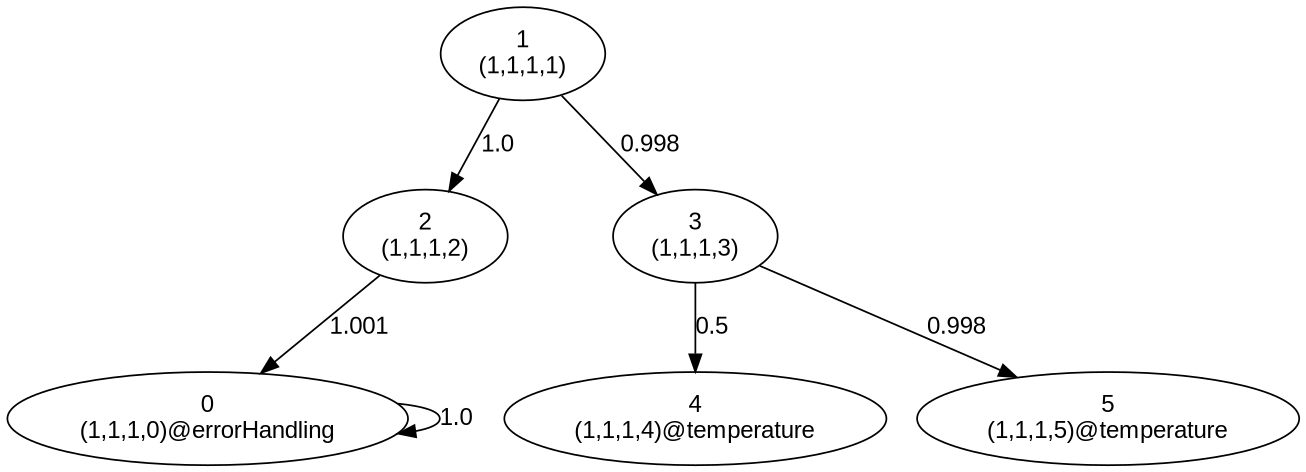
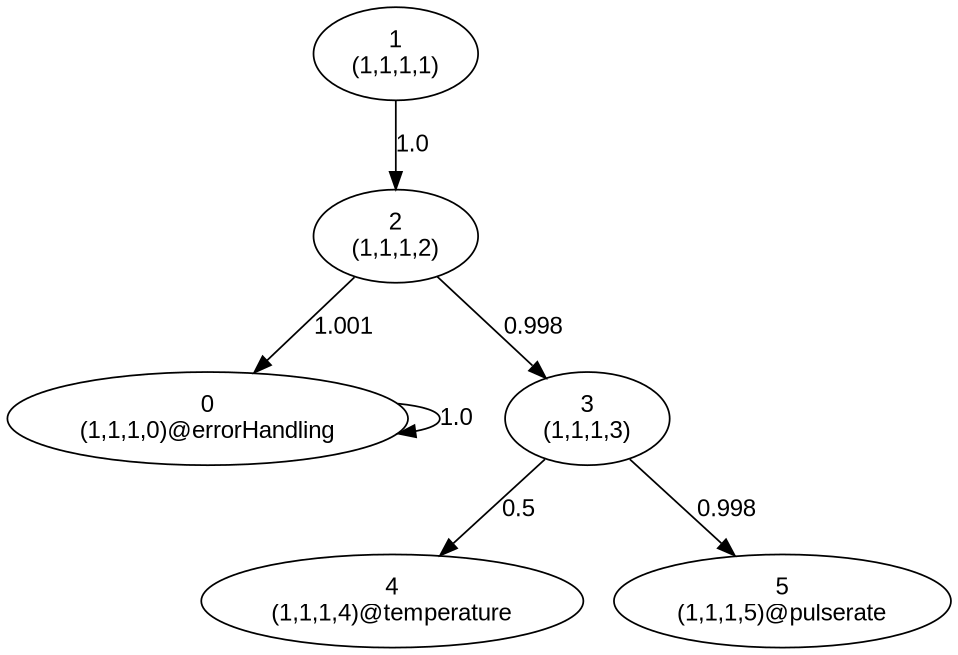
  digraph {
    fontname="Liberation Sans"
    node [fontname="Liberation Sans"]
    edge [fontname="Liberation Sans"]
    n1 [label="0\n(1,1,1,0)@errorHandling"]
    n2 [label="1\n(1,1,1,1)"]
    n3 [label="2\n(1,1,1,2)"]
    n4 [label="3\n(1,1,1,3)"]
    n5 [label="4\n(1,1,1,4)@temperature"]
-   n6 [label="5\n(1,1,1,5)@temperature"]
+   n6 [label="5\n(1,1,1,5)@pulserate"]
    n1 -> n1 [label=1.0]
    n2 -> n3 [label=1.0]
    n3 -> n1 [label=1.001]
-   n2 -> n4 [label=0.998]
+   n3 -> n4 [label=0.998]
    n4 -> n5 [label=0.5]
    n4 -> n6 [label=0.998]
  }
